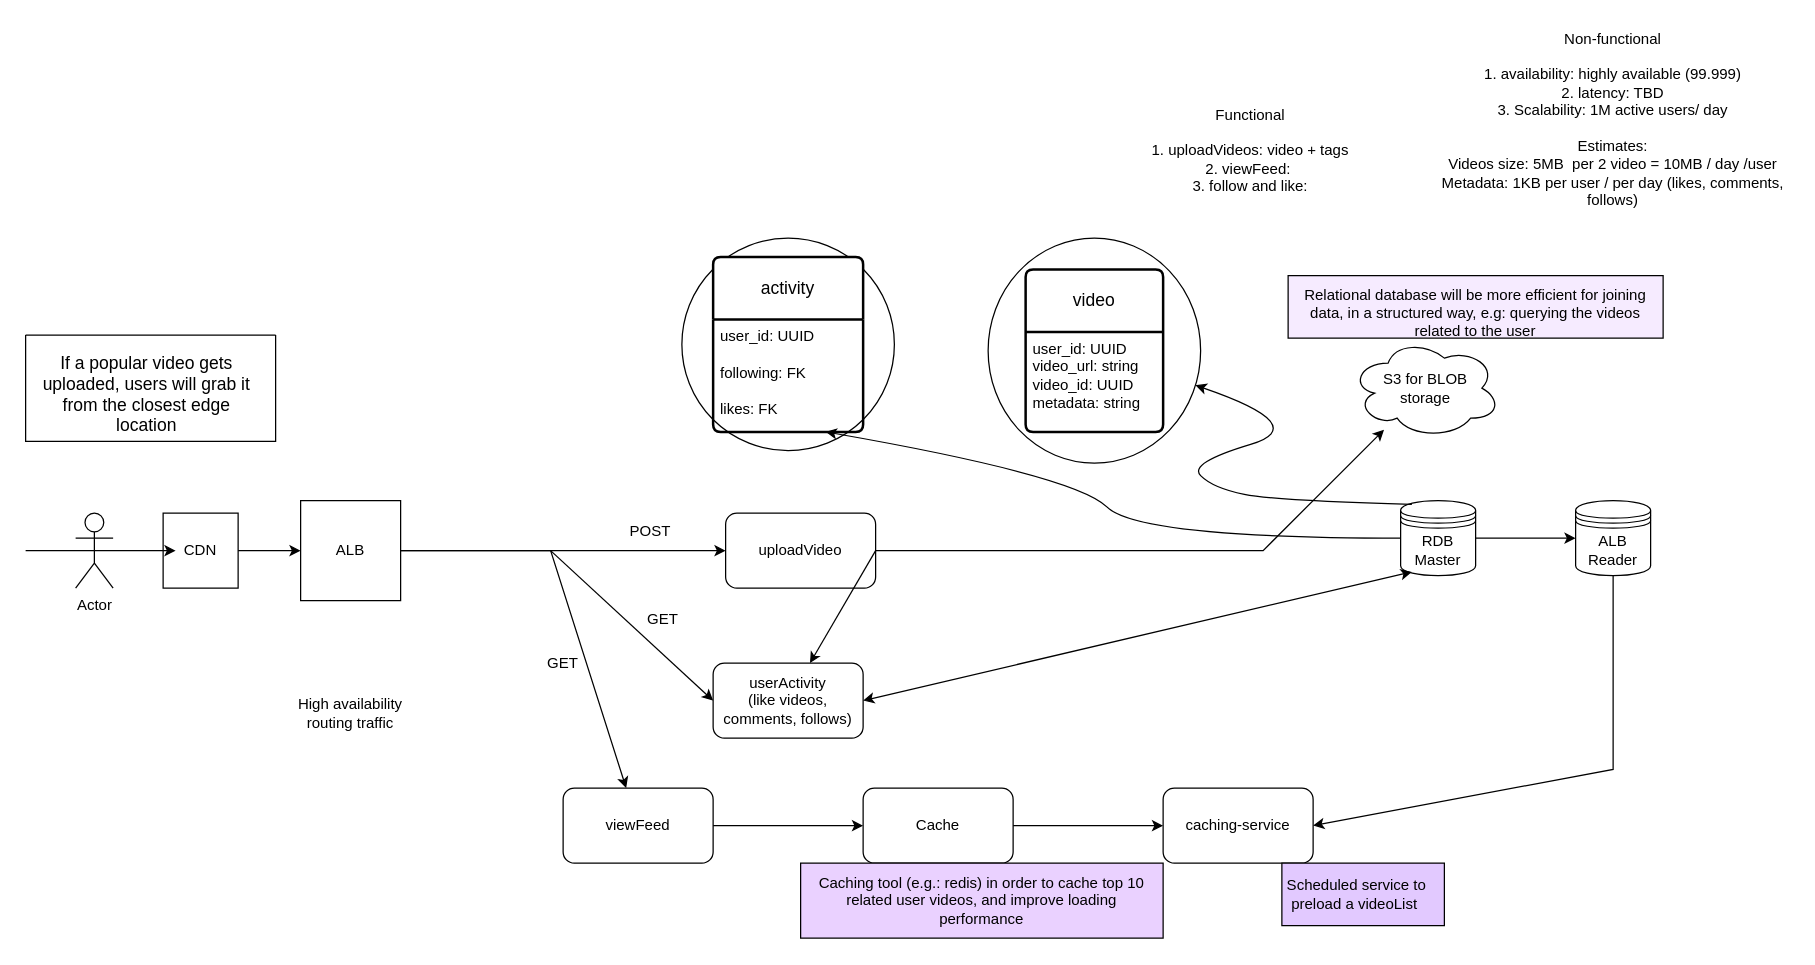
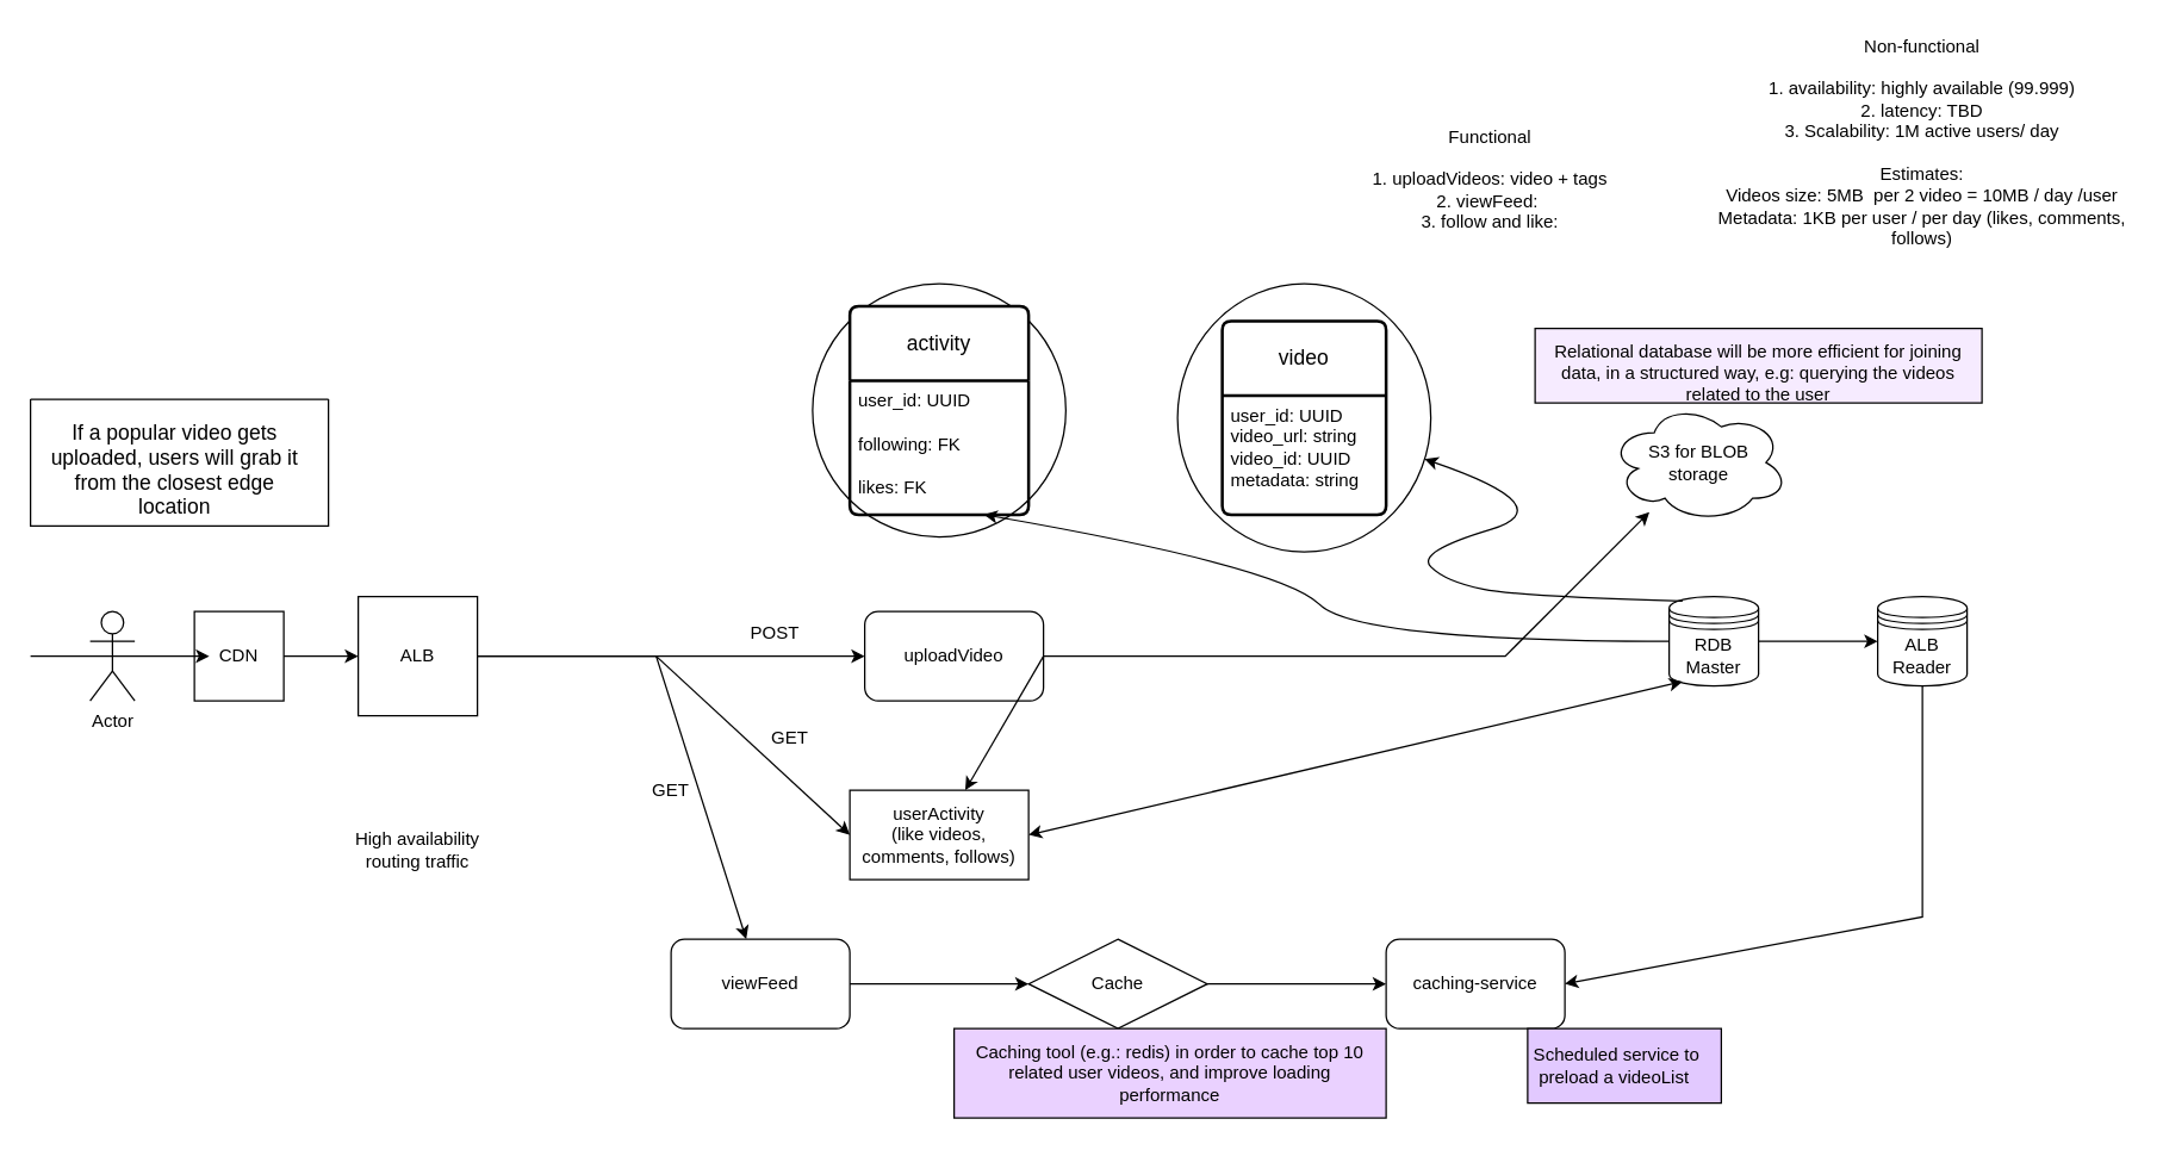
  <mxCell id="0" />
  <mxCell id="1" parent="0" />
  <mxCell id="2" value="" style="ellipse;whiteSpace=wrap;html=1;" vertex="1" parent="1"><mxGeometry y="190" width="170" height="180" as="geometry" x="790" /></mxCell>
  <mxCell id="3" value="Functional&lt;br&gt;&lt;br&gt;1. uploadVideos: video + tags&lt;br&gt;2. viewFeed:&amp;nbsp;&lt;br&gt;3. follow and like:" style="text;html=1;strokeColor=none;fillColor=none;align=center;verticalAlign=middle;whiteSpace=wrap;rounded=0;" vertex="1" parent="1"><mxGeometry x="880" y="60" width="240" height="120" as="geometry" /></mxCell>
  <mxCell id="4" value="Non-functional&lt;br&gt;&lt;br&gt;1. availability: highly available (99.999)&lt;br&gt;2. latency: TBD&lt;br&gt;3. Scalability: 1M active users/ day&lt;br&gt;&lt;br&gt;Estimates:&lt;br&gt;Videos size: 5MB&amp;nbsp; per 2 video = 10MB / day /user&lt;br&gt;Metadata: 1KB per user / per day (likes, comments, follows)" style="text;html=1;strokeColor=none;fillColor=none;align=center;verticalAlign=middle;whiteSpace=wrap;rounded=0;" vertex="1" parent="1"><mxGeometry x="1150" y="20" width="280" height="150" as="geometry" /></mxCell>
  <mxCell id="5" value="uploadVideo" style="rounded=1;whiteSpace=wrap;html=1;" vertex="1" parent="1"><mxGeometry x="580" y="410" width="120" height="60" as="geometry" /></mxCell>
  <mxCell id="6" value="video" style="swimlane;childLayout=stackLayout;horizontal=1;startSize=50;horizontalStack=0;rounded=1;fontSize=14;fontStyle=0;strokeWidth=2;resizeParent=0;resizeLast=1;shadow=0;dashed=0;align=center;arcSize=4;whiteSpace=wrap;html=1;" vertex="1" parent="1"><mxGeometry x="820" y="215" width="110" height="130" as="geometry" /></mxCell>
  <mxCell id="7" value="user_id: UUID&lt;br&gt;video_url: string&lt;br&gt;video_id: UUID&lt;br&gt;metadata: string" style="align=left;strokeColor=none;fillColor=none;spacingLeft=4;fontSize=12;verticalAlign=top;resizable=0;rotatable=0;part=1;html=1;" vertex="1" parent="6"><mxGeometry y="50" width="110" height="80" as="geometry" /></mxCell>
  <mxCell id="8" value="RDB&lt;br&gt;Master" style="shape=datastore;whiteSpace=wrap;html=1;" vertex="1" parent="1"><mxGeometry x="1120" y="400" width="60" height="60" as="geometry" /></mxCell>
  <mxCell id="9" value="" style="curved=1;endArrow=classic;html=1;rounded=0;exitX=0.15;exitY=0.05;exitDx=0;exitDy=0;exitPerimeter=0;" edge="1" parent="1" source="8" target="2"><mxGeometry width="50" height="50" relative="1" as="geometry"><mxPoint x="1180" y="440" as="sourcePoint" /><mxPoint x="1230" y="390" as="targetPoint" /><Array as="points"><mxPoint x="1020" y="400" /><mxPoint x="970" y="390" /><mxPoint x="950" y="370" /><mxPoint x="1050" y="340" /></Array></mxGeometry></mxCell>
  <mxCell id="10" value="" style="rounded=0;whiteSpace=wrap;html=1;fillColor=#F6EBFF;" vertex="1" parent="1"><mxGeometry x="1030" y="220" width="300" height="50" as="geometry" /></mxCell>
  <mxCell id="11" value="Relational database will be more efficient for joining data, in a structured way, e.g: querying the videos related to the user" style="text;html=1;strokeColor=none;fillColor=none;align=center;verticalAlign=middle;whiteSpace=wrap;rounded=0;" vertex="1" parent="1"><mxGeometry x="1030" y="235" width="300" height="30" as="geometry" /></mxCell>
  <mxCell id="12" value="S3 for BLOB &lt;br&gt;storage" style="ellipse;shape=cloud;whiteSpace=wrap;html=1;" vertex="1" parent="1"><mxGeometry x="1080" y="270" width="120" height="80" as="geometry" /></mxCell>
  <mxCell id="13" value="" style="endArrow=classic;html=1;rounded=0;exitX=1;exitY=0.5;exitDx=0;exitDy=0;" edge="1" parent="1" source="5" target="32"><mxGeometry width="50" height="50" relative="1" as="geometry"><mxPoint x="1180" y="480" as="sourcePoint" /><mxPoint x="1230" y="430" as="targetPoint" /></mxGeometry></mxCell>
  <mxCell id="14" value="" style="endArrow=classic;html=1;rounded=0;exitX=1;exitY=0.5;exitDx=0;exitDy=0;" edge="1" parent="1" source="5" target="12"><mxGeometry width="50" height="50" relative="1" as="geometry"><mxPoint x="950" y="450" as="sourcePoint" /><mxPoint x="1080" y="452" as="targetPoint" /><Array as="points"><mxPoint x="1010" y="440" /></Array></mxGeometry></mxCell>
  <mxCell id="15" value="viewFeed" style="rounded=1;whiteSpace=wrap;html=1;" vertex="1" parent="1"><mxGeometry x="450" y="630" width="120" height="60" as="geometry" /></mxCell>
  <mxCell id="16" value="" style="endArrow=classic;html=1;rounded=0;entryX=0;entryY=0.5;entryDx=0;entryDy=0;" edge="1" parent="1" target="5"><mxGeometry width="50" height="50" relative="1" as="geometry"><mxPoint x="290" y="440" as="sourcePoint" /><mxPoint x="640" y="420" as="targetPoint" /></mxGeometry></mxCell>
  <mxCell id="17" value="" style="endArrow=classic;html=1;rounded=0;exitX=1;exitY=0.5;exitDx=0;exitDy=0;" edge="1" parent="1" source="45" target="15"><mxGeometry width="50" height="50" relative="1" as="geometry"><mxPoint x="290" y="440" as="sourcePoint" /><mxPoint x="640" y="420" as="targetPoint" /><Array as="points"><mxPoint x="440" y="440" /></Array></mxGeometry></mxCell>
  <mxCell id="18" value="Actor" style="shape=umlActor;verticalLabelPosition=bottom;verticalAlign=top;html=1;outlineConnect=0;" vertex="1" parent="1"><mxGeometry x="60" y="410" width="30" height="60" as="geometry" /></mxCell>
  <mxCell id="19" value="POST" style="text;html=1;strokeColor=none;fillColor=none;align=center;verticalAlign=middle;whiteSpace=wrap;rounded=0;" vertex="1" parent="1"><mxGeometry x="490" y="410" width="60" height="30" as="geometry" /></mxCell>
  <mxCell id="20" value="GET" style="text;html=1;strokeColor=none;fillColor=none;align=center;verticalAlign=middle;whiteSpace=wrap;rounded=0;" vertex="1" parent="1"><mxGeometry x="420" y="515" width="60" height="30" as="geometry" /></mxCell>
- <mxCell id="21" value="Cache" style="rounded=1;whiteSpace=wrap;html=1;" vertex="1" parent="1"><mxGeometry x="690" y="630" width="120" height="60" as="geometry" /></mxCell>
+ <mxCell id="21" value="Cache" style="rhombus;whiteSpace=wrap;html=1;" vertex="1" parent="1"><mxGeometry x="690" y="630" width="120" height="60" as="geometry" /></mxCell>
  <mxCell id="22" value="" style="rounded=0;whiteSpace=wrap;html=1;fillColor=#EAD1FF;" vertex="1" parent="1"><mxGeometry x="640" y="690" width="290" height="60" as="geometry" /></mxCell>
  <mxCell id="23" value="Caching tool (e.g.: redis) in order to cache top 10 related user videos, and improve loading performance" style="text;html=1;strokeColor=none;fillColor=none;align=center;verticalAlign=middle;whiteSpace=wrap;rounded=0;" vertex="1" parent="1"><mxGeometry x="650" y="690" width="270" height="60" as="geometry" /></mxCell>
  <mxCell id="24" value="" style="endArrow=classic;html=1;rounded=0;exitX=1;exitY=0.5;exitDx=0;exitDy=0;entryX=0;entryY=0.5;entryDx=0;entryDy=0;" edge="1" parent="1" source="15" target="21"><mxGeometry width="50" height="50" relative="1" as="geometry"><mxPoint x="810" y="670" as="sourcePoint" /><mxPoint x="860" y="620" as="targetPoint" /><Array as="points" /></mxGeometry></mxCell>
  <mxCell id="25" value="caching-service" style="rounded=1;whiteSpace=wrap;html=1;" vertex="1" parent="1"><mxGeometry x="930" y="630" width="120" height="60" as="geometry" /></mxCell>
  <mxCell id="26" value="" style="rounded=0;whiteSpace=wrap;html=1;fillColor=#E2C9FF;" vertex="1" parent="1"><mxGeometry x="1025" y="690" width="130" height="50" as="geometry" /></mxCell>
  <mxCell id="27" value="Scheduled service to preload a videoList&amp;nbsp;" style="text;html=1;strokeColor=none;fillColor=none;align=center;verticalAlign=middle;whiteSpace=wrap;rounded=0;" vertex="1" parent="1"><mxGeometry x="1025" y="690" width="120" height="50" as="geometry" /></mxCell>
  <mxCell id="28" value="" style="endArrow=classic;html=1;rounded=0;exitX=1;exitY=0.5;exitDx=0;exitDy=0;entryX=0;entryY=0.5;entryDx=0;entryDy=0;" edge="1" parent="1" source="21" target="25"><mxGeometry width="50" height="50" relative="1" as="geometry"><mxPoint x="1140" y="710" as="sourcePoint" /><mxPoint x="1190" y="660" as="targetPoint" /></mxGeometry></mxCell>
  <mxCell id="29" value="ALB&lt;br&gt;Reader" style="shape=datastore;whiteSpace=wrap;html=1;" vertex="1" parent="1"><mxGeometry x="1260" y="400" width="60" height="60" as="geometry" /></mxCell>
  <mxCell id="30" value="" style="endArrow=classic;html=1;rounded=0;exitX=1;exitY=0.5;exitDx=0;exitDy=0;entryX=0;entryY=0.5;entryDx=0;entryDy=0;" edge="1" parent="1" source="8" target="29"><mxGeometry width="50" height="50" relative="1" as="geometry"><mxPoint x="1140" y="430" as="sourcePoint" /><mxPoint x="1190" y="380" as="targetPoint" /></mxGeometry></mxCell>
  <mxCell id="31" value="" style="endArrow=classic;html=1;rounded=0;entryX=1;entryY=0.5;entryDx=0;entryDy=0;exitX=0.5;exitY=1;exitDx=0;exitDy=0;" edge="1" parent="1" source="29" target="25"><mxGeometry width="50" height="50" relative="1" as="geometry"><mxPoint x="1140" y="520" as="sourcePoint" /><mxPoint x="1190" y="470" as="targetPoint" /><Array as="points"><mxPoint x="1290" y="615" /></Array></mxGeometry></mxCell>
- <mxCell id="32" value="userActivity&lt;br&gt;(like videos, comments, follows)" style="rounded=1;whiteSpace=wrap;html=1;" vertex="1" parent="1"><mxGeometry x="570" y="530" width="120" height="60" as="geometry" /></mxCell>
+ <mxCell id="32" value="userActivity&lt;br&gt;(like videos, comments, follows)" style="whiteSpace=wrap;html=1;rounded=0;" vertex="1" parent="1"><mxGeometry x="570" y="530" width="120" height="60" as="geometry" /></mxCell>
  <mxCell id="33" value="" style="endArrow=classic;html=1;rounded=0;entryX=0;entryY=0.5;entryDx=0;entryDy=0;" edge="1" parent="1" target="32"><mxGeometry width="50" height="50" relative="1" as="geometry"><mxPoint x="440" y="440" as="sourcePoint" /><mxPoint x="510" y="680" as="targetPoint" /></mxGeometry></mxCell>
  <mxCell id="34" value="" style="ellipse;whiteSpace=wrap;html=1;aspect=fixed;" vertex="1" parent="1"><mxGeometry x="545" y="190" width="170" height="170" as="geometry" /></mxCell>
  <mxCell id="35" value="activity" style="swimlane;childLayout=stackLayout;horizontal=1;startSize=50;horizontalStack=0;rounded=1;fontSize=14;fontStyle=0;strokeWidth=2;resizeParent=0;resizeLast=1;shadow=0;dashed=0;align=center;arcSize=4;whiteSpace=wrap;html=1;" vertex="1" parent="1"><mxGeometry x="570" y="205" width="120" height="140" as="geometry" /></mxCell>
  <mxCell id="36" value="user_id: UUID&lt;br&gt;&lt;br&gt;following: FK&lt;br&gt;&lt;br&gt;likes: FK" style="align=left;strokeColor=none;fillColor=none;spacingLeft=4;fontSize=12;verticalAlign=top;resizable=0;rotatable=0;part=1;html=1;" vertex="1" parent="35"><mxGeometry y="50" width="120" height="90" as="geometry" /></mxCell>
  <mxCell id="37" value="GET" style="text;html=1;strokeColor=none;fillColor=none;align=center;verticalAlign=middle;whiteSpace=wrap;rounded=0;" vertex="1" parent="1"><mxGeometry x="500" y="480" width="60" height="30" as="geometry" /></mxCell>
  <mxCell id="38" value="" style="curved=1;endArrow=classic;html=1;rounded=0;entryX=0.75;entryY=1;entryDx=0;entryDy=0;" edge="1" parent="1" source="8" target="36"><mxGeometry width="50" height="50" relative="1" as="geometry"><mxPoint x="860" y="430" as="sourcePoint" /><mxPoint x="910" y="380" as="targetPoint" /><Array as="points"><mxPoint x="910" y="430" /><mxPoint x="860" y="380" /></Array></mxGeometry></mxCell>
  <mxCell id="39" value="" style="endArrow=classic;startArrow=classic;html=1;rounded=0;exitX=1;exitY=0.5;exitDx=0;exitDy=0;entryX=0.15;entryY=0.95;entryDx=0;entryDy=0;entryPerimeter=0;" edge="1" parent="1" source="32" target="8"><mxGeometry width="50" height="50" relative="1" as="geometry"><mxPoint x="860" y="580" as="sourcePoint" /><mxPoint x="910" y="530" as="targetPoint" /></mxGeometry></mxCell>
  <mxCell id="40" value="CDN" style="whiteSpace=wrap;html=1;aspect=fixed;" vertex="1" parent="1"><mxGeometry x="130" y="410" width="60" height="60" as="geometry" /></mxCell>
  <mxCell id="41" value="&lt;font style=&quot;font-size: 14px;&quot;&gt;If a popular video gets uploaded, users will grab it from the closest edge location&lt;/font&gt;" style="text;html=1;strokeColor=none;fillColor=none;align=center;verticalAlign=middle;whiteSpace=wrap;rounded=0;" vertex="1" parent="1"><mxGeometry x="27" y="277.5" width="180" height="75" as="geometry" /></mxCell>
  <mxCell id="42" value="" style="swimlane;startSize=0;fillColor=#EEE0FF;" vertex="1" parent="1"><mxGeometry x="20" y="267.5" width="200" height="85" as="geometry" /></mxCell>
  <mxCell id="43" value="" style="endArrow=classic;html=1;rounded=0;" edge="1" parent="1"><mxGeometry width="50" height="50" relative="1" as="geometry"><mxPoint x="20" y="440" as="sourcePoint" /><mxPoint x="140" y="440" as="targetPoint" /></mxGeometry></mxCell>
  <mxCell id="44" value="" style="endArrow=classic;html=1;rounded=0;exitX=1;exitY=0.5;exitDx=0;exitDy=0;" edge="1" parent="1" source="40" target="45"><mxGeometry width="50" height="50" relative="1" as="geometry"><mxPoint x="190" y="440" as="sourcePoint" /><mxPoint x="500" y="630" as="targetPoint" /><Array as="points" /></mxGeometry></mxCell>
  <mxCell id="45" value="ALB" style="whiteSpace=wrap;html=1;aspect=fixed;" vertex="1" parent="1"><mxGeometry x="240" y="400" width="80" height="80" as="geometry" /></mxCell>
  <mxCell id="46" value="High availability&lt;br&gt;routing traffic&lt;br&gt;" style="text;html=1;strokeColor=none;fillColor=none;align=center;verticalAlign=middle;whiteSpace=wrap;rounded=0;" vertex="1" parent="1"><mxGeometry x="185" y="530" width="190" height="80" as="geometry" /></mxCell>
